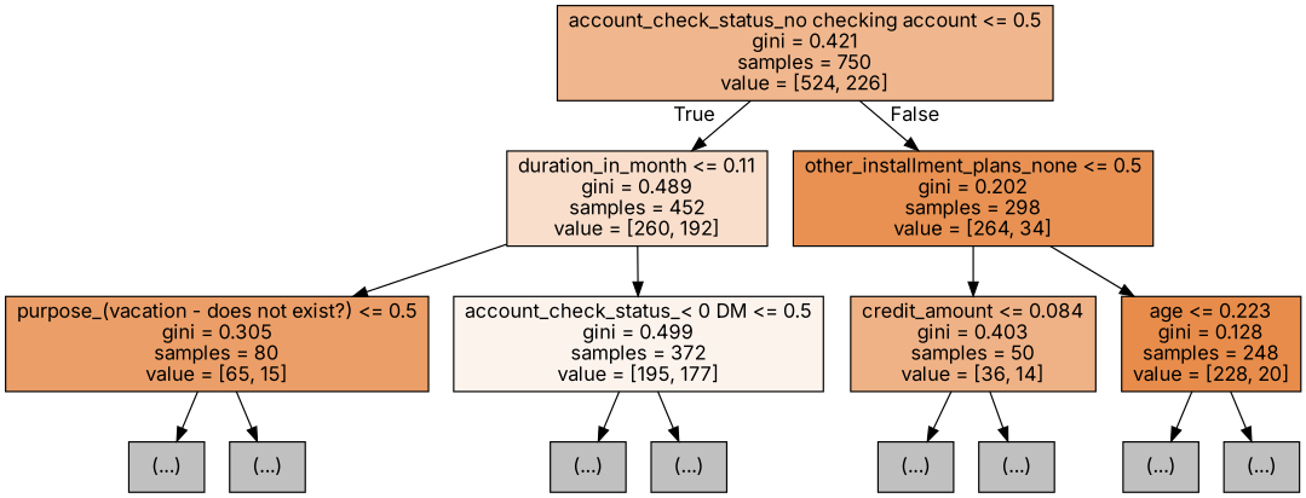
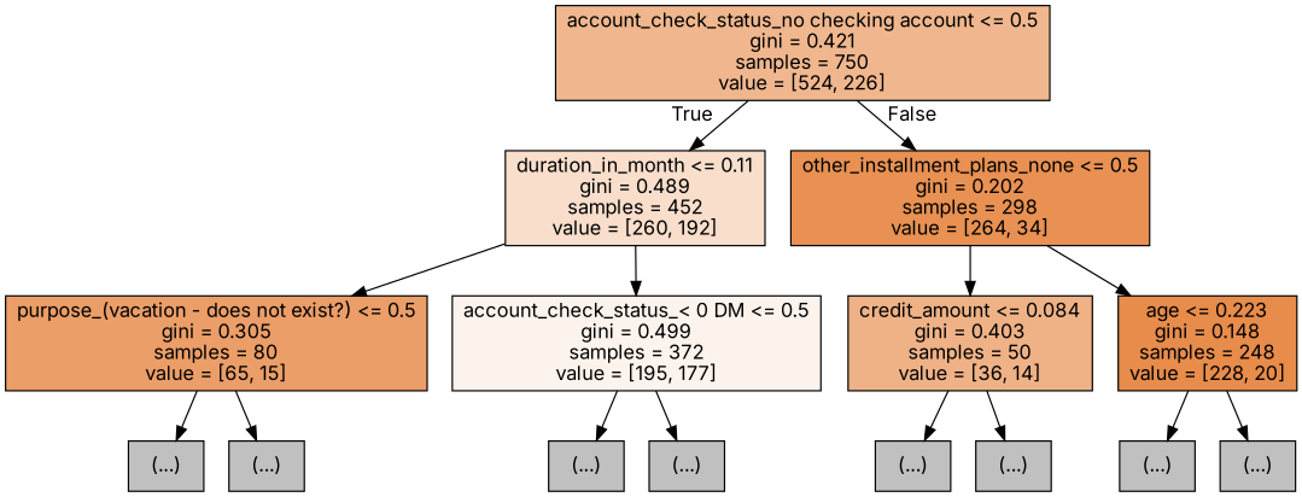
  digraph {
    fontname=Inter
    node [color=black fillcolor="#C0C0C0" fontname=Inter shape=box style=filled]
    edge [fontname=Inter]
    n1 [fillcolor="#f0b78e" label="account_check_status_no checking account <= 0.5\ngini = 0.421\nsamples = 750\nvalue = [524, 226]"]
    n2 [fillcolor="#f8decb" label="duration_in_month <= 0.11\ngini = 0.489\nsamples = 452\nvalue = [260, 192]"]
    n3 [fillcolor="#e89152" label="other_installment_plans_none <= 0.5\ngini = 0.202\nsamples = 298\nvalue = [264, 34]"]
    n4 [fillcolor="#eb9e67" label="purpose_(vacation - does not exist?) <= 0.5\ngini = 0.305\nsamples = 80\nvalue = [65, 15]"]
    n5 [fillcolor="#fdf3ed" label="account_check_status_< 0 DM <= 0.5\ngini = 0.499\nsamples = 372\nvalue = [195, 177]"]
    n6 [label="(...)"]
    n7 [label="(...)"]
    n8 [label="(...)"]
    n9 [label="(...)"]
    n10 [fillcolor="#efb286" label="credit_amount <= 0.084\ngini = 0.403\nsamples = 50\nvalue = [36, 14]"]
-   n11 [fillcolor="#e78c4a" label="age <= 0.223\ngini = 0.128\nsamples = 248\nvalue = [228, 20]"]
+   n11 [fillcolor="#e78c4a" label="age <= 0.223\ngini = 0.148\nsamples = 248\nvalue = [228, 20]"]
    n12 [label="(...)"]
    n13 [label="(...)"]
    n14 [label="(...)"]
    n15 [label="(...)"]
    n1 -> n2 [headlabel=True labelangle=45 labeldistance=2.5]
    n1 -> n3 [headlabel=False labelangle=-45 labeldistance=2.5]
    n2 -> n4
    n2 -> n5
    n3 -> n10
    n3 -> n11
    n4 -> n6
    n4 -> n7
    n5 -> n8
    n5 -> n9
    n10 -> n12
    n10 -> n13
    n11 -> n14
    n11 -> n15
  }
